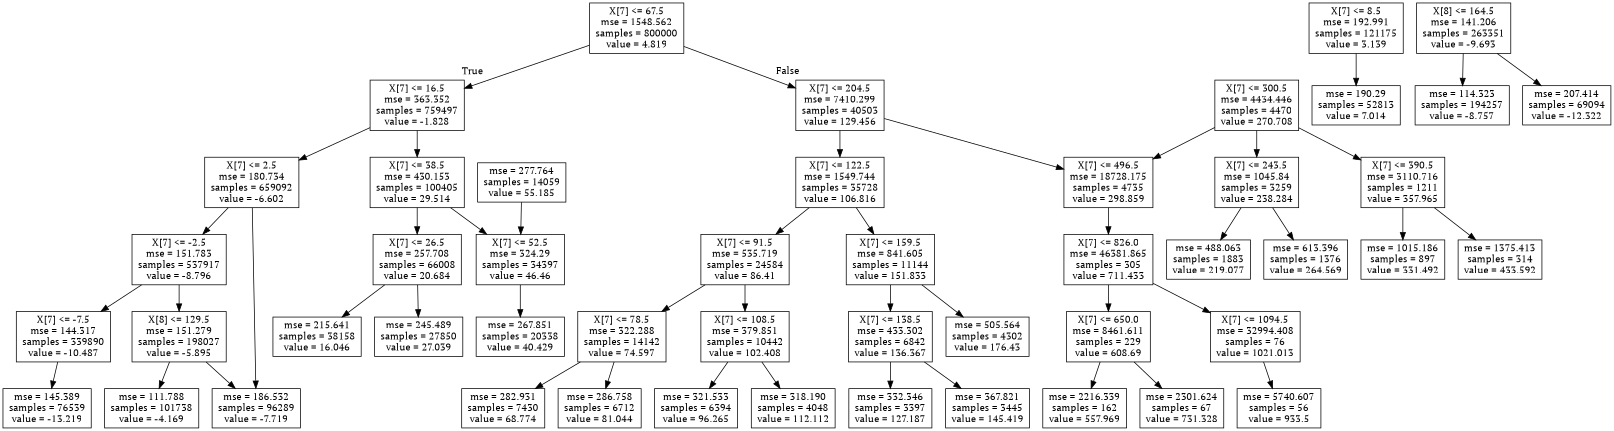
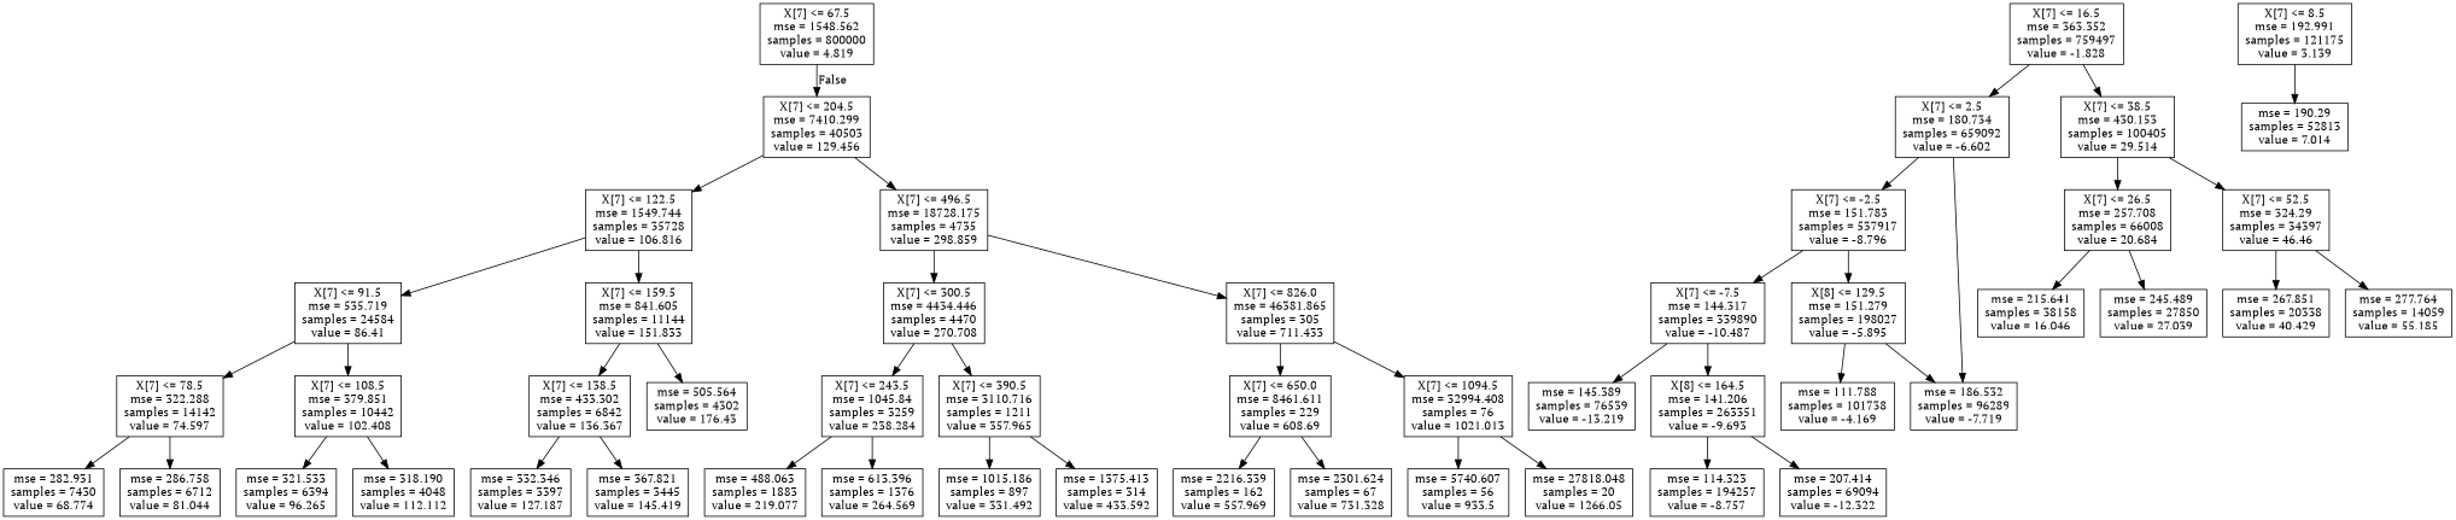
  digraph {
    fontname="PT Serif"
    node [fontname="PT Serif" shape=box]
    edge [fontname="PT Serif"]
    n1 [label="X[7] <= 67.5\nmse = 1548.562\nsamples = 800000\nvalue = 4.819"]
    n2 [label="X[7] <= 16.5\nmse = 363.352\nsamples = 759497\nvalue = -1.828"]
    n3 [label="X[7] <= 204.5\nmse = 7410.299\nsamples = 40503\nvalue = 129.456"]
    n4 [label="X[7] <= 2.5\nmse = 180.734\nsamples = 659092\nvalue = -6.602"]
    n5 [label="X[7] <= 38.5\nmse = 430.153\nsamples = 100405\nvalue = 29.514"]
    n6 [label="X[7] <= 122.5\nmse = 1549.744\nsamples = 35728\nvalue = 106.816"]
    n7 [label="X[7] <= 496.5\nmse = 18728.175\nsamples = 4735\nvalue = 298.859"]
    n8 [label="X[7] <= -2.5\nmse = 151.783\nsamples = 537917\nvalue = -8.796"]
    n9 [label="mse = 186.532\nsamples = 96289\nvalue = -7.719"]
    n10 [label="X[7] <= 26.5\nmse = 257.708\nsamples = 66008\nvalue = 20.684"]
    n11 [label="X[7] <= 52.5\nmse = 324.29\nsamples = 34397\nvalue = 46.46"]
    n12 [label="X[7] <= -7.5\nmse = 144.317\nsamples = 339890\nvalue = -10.487"]
    n13 [label="X[8] <= 129.5\nmse = 151.279\nsamples = 198027\nvalue = -5.895"]
    n14 [label="X[7] <= 8.5\nmse = 192.991\nsamples = 121175\nvalue = 3.139"]
    n15 [label="mse = 190.29\nsamples = 52813\nvalue = 7.014"]
    n16 [label="mse = 145.389\nsamples = 76539\nvalue = -13.219"]
    n17 [label="X[8] <= 164.5\nmse = 141.206\nsamples = 263351\nvalue = -9.693"]
    n18 [label="mse = 111.788\nsamples = 101738\nvalue = -4.169"]
    n19 [label="mse = 114.323\nsamples = 194257\nvalue = -8.757"]
    n20 [label="mse = 207.414\nsamples = 69094\nvalue = -12.322"]
    n21 [label="mse = 215.641\nsamples = 38158\nvalue = 16.046"]
    n22 [label="mse = 245.489\nsamples = 27850\nvalue = 27.039"]
    n23 [label="mse = 267.851\nsamples = 20338\nvalue = 40.429"]
    n24 [label="mse = 277.764\nsamples = 14059\nvalue = 55.185"]
    n25 [label="X[7] <= 91.5\nmse = 535.719\nsamples = 24584\nvalue = 86.41"]
    n26 [label="X[7] <= 159.5\nmse = 841.605\nsamples = 11144\nvalue = 151.833"]
    n27 [label="X[7] <= 300.5\nmse = 4434.446\nsamples = 4470\nvalue = 270.708"]
    n28 [label="X[7] <= 826.0\nmse = 46381.865\nsamples = 305\nvalue = 711.433"]
    n29 [label="X[7] <= 78.5\nmse = 322.288\nsamples = 14142\nvalue = 74.597"]
    n30 [label="X[7] <= 108.5\nmse = 379.851\nsamples = 10442\nvalue = 102.408"]
    n31 [label="X[7] <= 138.5\nmse = 433.302\nsamples = 6842\nvalue = 136.367"]
    n32 [label="mse = 505.564\nsamples = 4302\nvalue = 176.43"]
    n33 [label="mse = 282.931\nsamples = 7430\nvalue = 68.774"]
    n34 [label="mse = 286.758\nsamples = 6712\nvalue = 81.044"]
    n35 [label="mse = 321.533\nsamples = 6394\nvalue = 96.265"]
    n36 [label="mse = 318.190\nsamples = 4048\nvalue = 112.112"]
    n37 [label="mse = 332.346\nsamples = 3397\nvalue = 127.187"]
    n38 [label="mse = 367.821\nsamples = 3445\nvalue = 145.419"]
    n39 [label="X[7] <= 243.5\nmse = 1045.84\nsamples = 3259\nvalue = 238.284"]
    n40 [label="X[7] <= 390.5\nmse = 3110.716\nsamples = 1211\nvalue = 357.965"]
    n41 [label="X[7] <= 650.0\nmse = 8461.611\nsamples = 229\nvalue = 608.69"]
    n42 [label="X[7] <= 1094.5\nmse = 32994.408\nsamples = 76\nvalue = 1021.013"]
    n43 [label="mse = 488.063\nsamples = 1883\nvalue = 219.077"]
    n44 [label="mse = 613.396\nsamples = 1376\nvalue = 264.569"]
    n45 [label="mse = 1015.186\nsamples = 897\nvalue = 331.492"]
    n46 [label="mse = 1375.413\nsamples = 314\nvalue = 433.592"]
    n47 [label="mse = 2216.339\nsamples = 162\nvalue = 557.969"]
    n48 [label="mse = 2301.624\nsamples = 67\nvalue = 731.328"]
    n49 [label="mse = 5740.607\nsamples = 56\nvalue = 933.5"]
-   n1 -> n2 [headlabel=True labelangle=45 labeldistance=2.5]
+   n50 [label="mse = 27818.048\nsamples = 20\nvalue = 1266.05"]
    n1 -> n3 [headlabel=False labelangle=-45 labeldistance=2.5]
    n2 -> n4
    n2 -> n5
    n3 -> n6
    n3 -> n7
    n4 -> n8
    n4 -> n9
    n5 -> n10
    n5 -> n11
    n6 -> n25
    n6 -> n26
-   n27 -> n7
+   n7 -> n27
    n7 -> n28
    n8 -> n12
    n8 -> n13
    n10 -> n21
    n10 -> n22
    n11 -> n23
-   n24 -> n11
+   n11 -> n24
    n12 -> n16
+   n12 -> n17
    n13 -> n9
    n13 -> n18
    n14 -> n15
    n17 -> n19
    n17 -> n20
    n25 -> n29
    n25 -> n30
    n26 -> n31
    n26 -> n32
    n27 -> n39
    n27 -> n40
    n28 -> n41
    n28 -> n42
    n29 -> n33
    n29 -> n34
    n30 -> n35
    n30 -> n36
    n31 -> n37
    n31 -> n38
    n39 -> n43
    n39 -> n44
    n40 -> n45
    n40 -> n46
    n41 -> n47
    n41 -> n48
    n42 -> n49
+   n42 -> n50
  }
